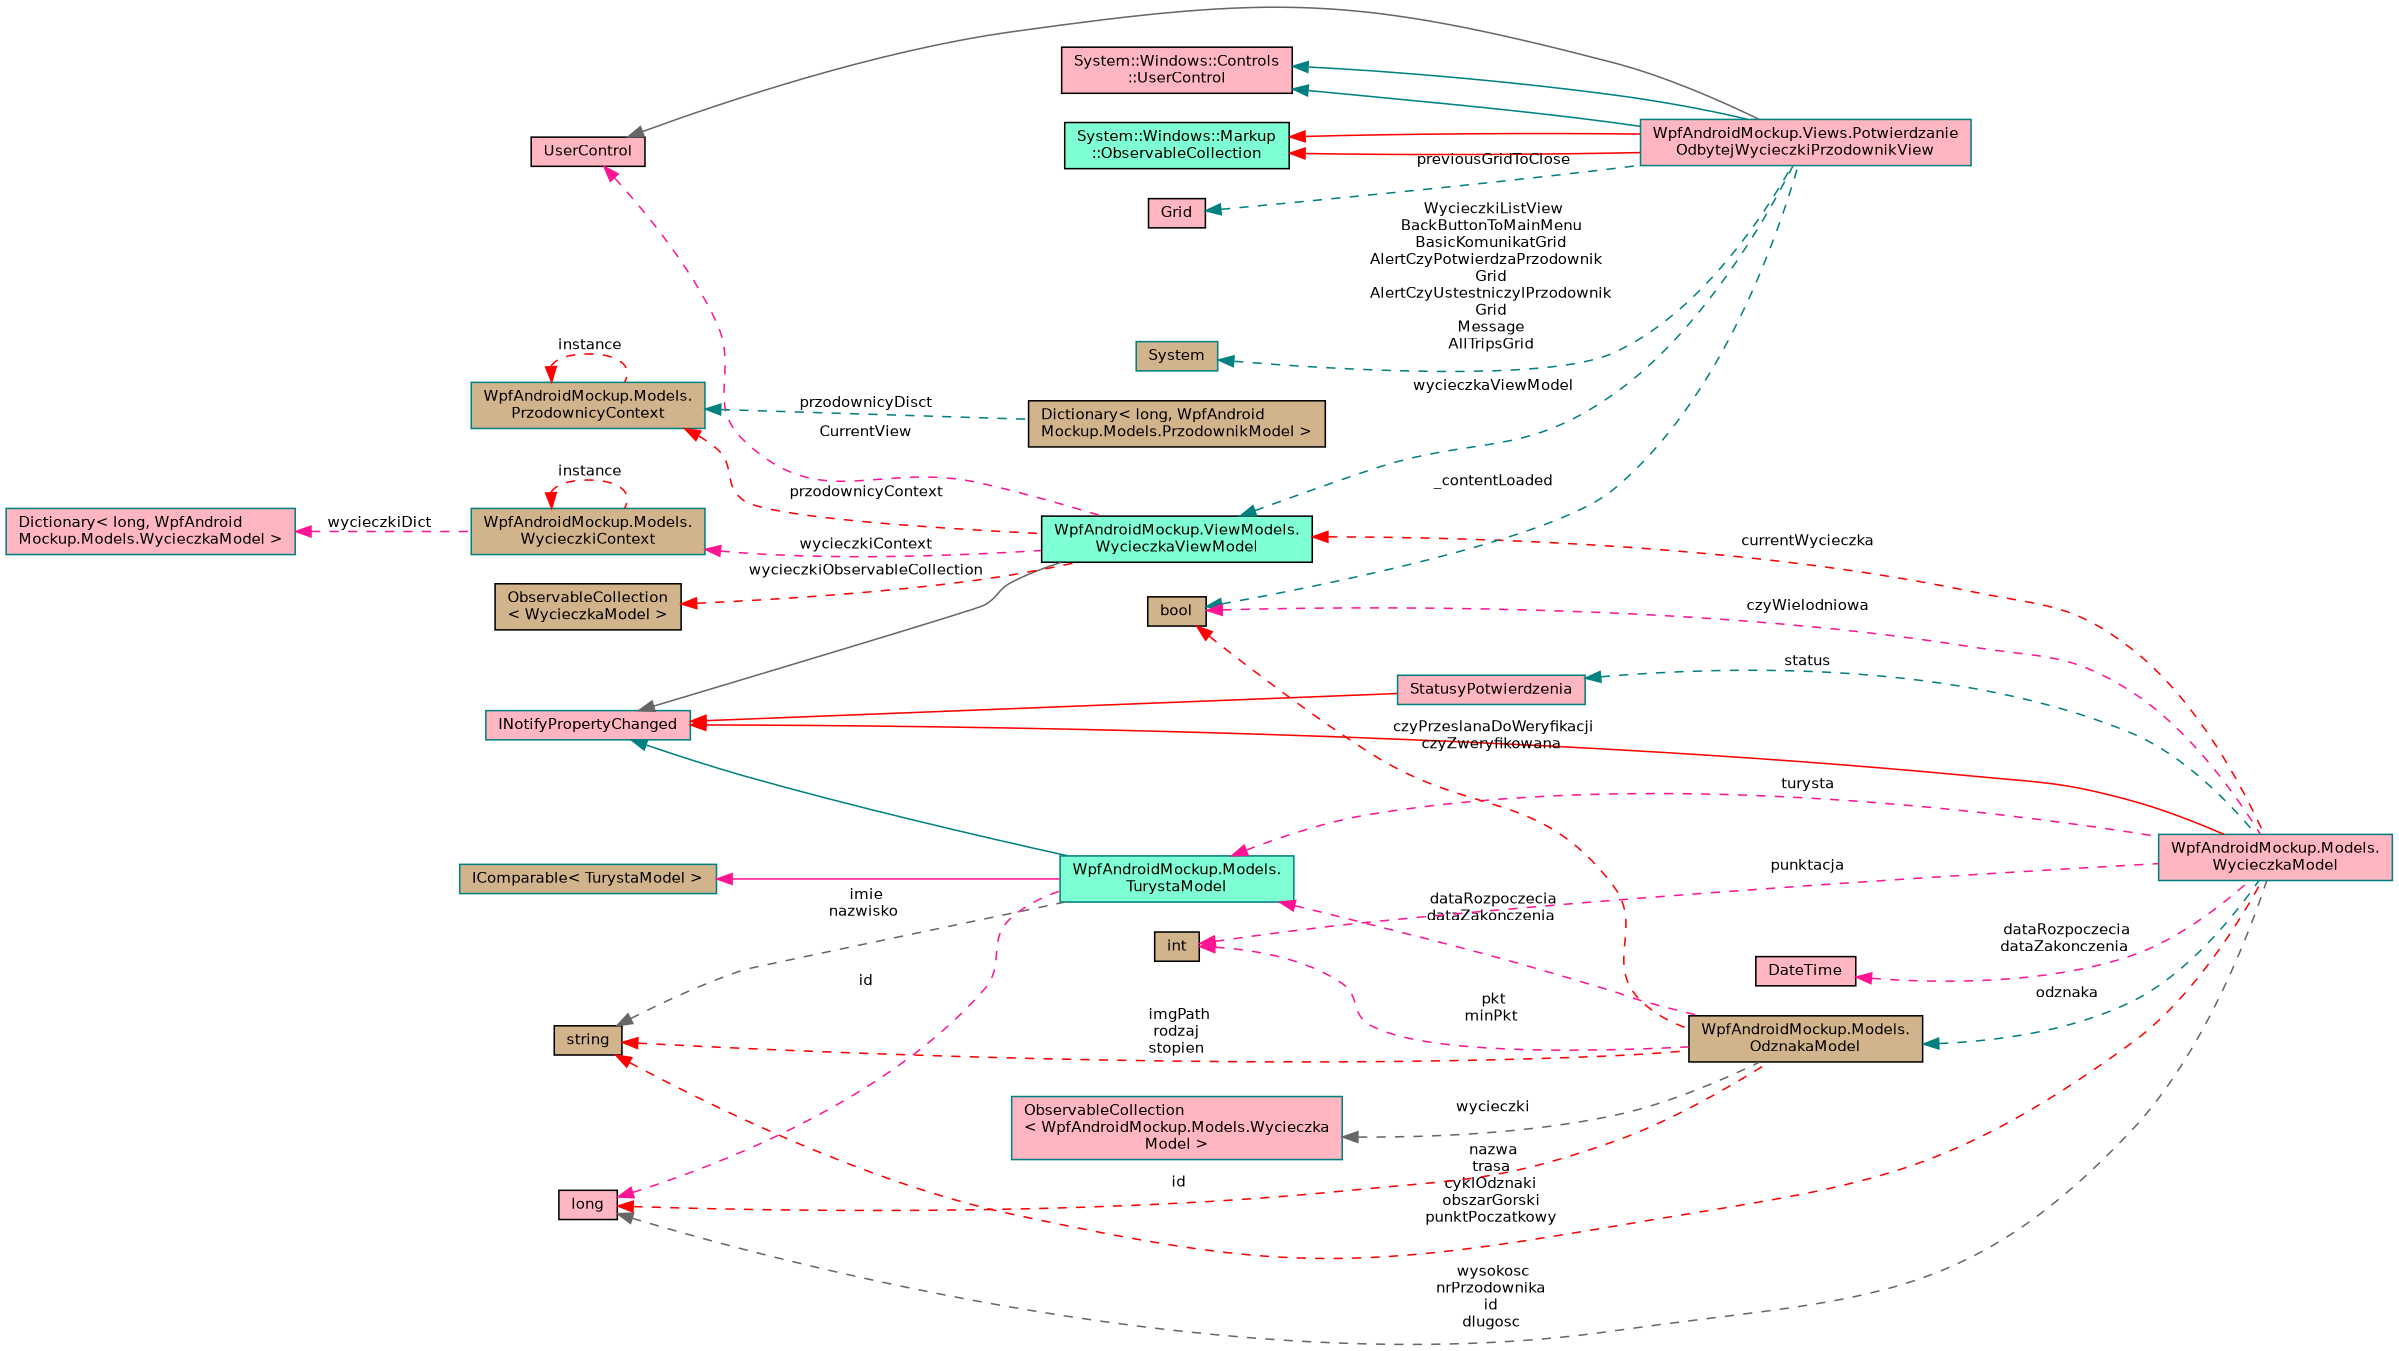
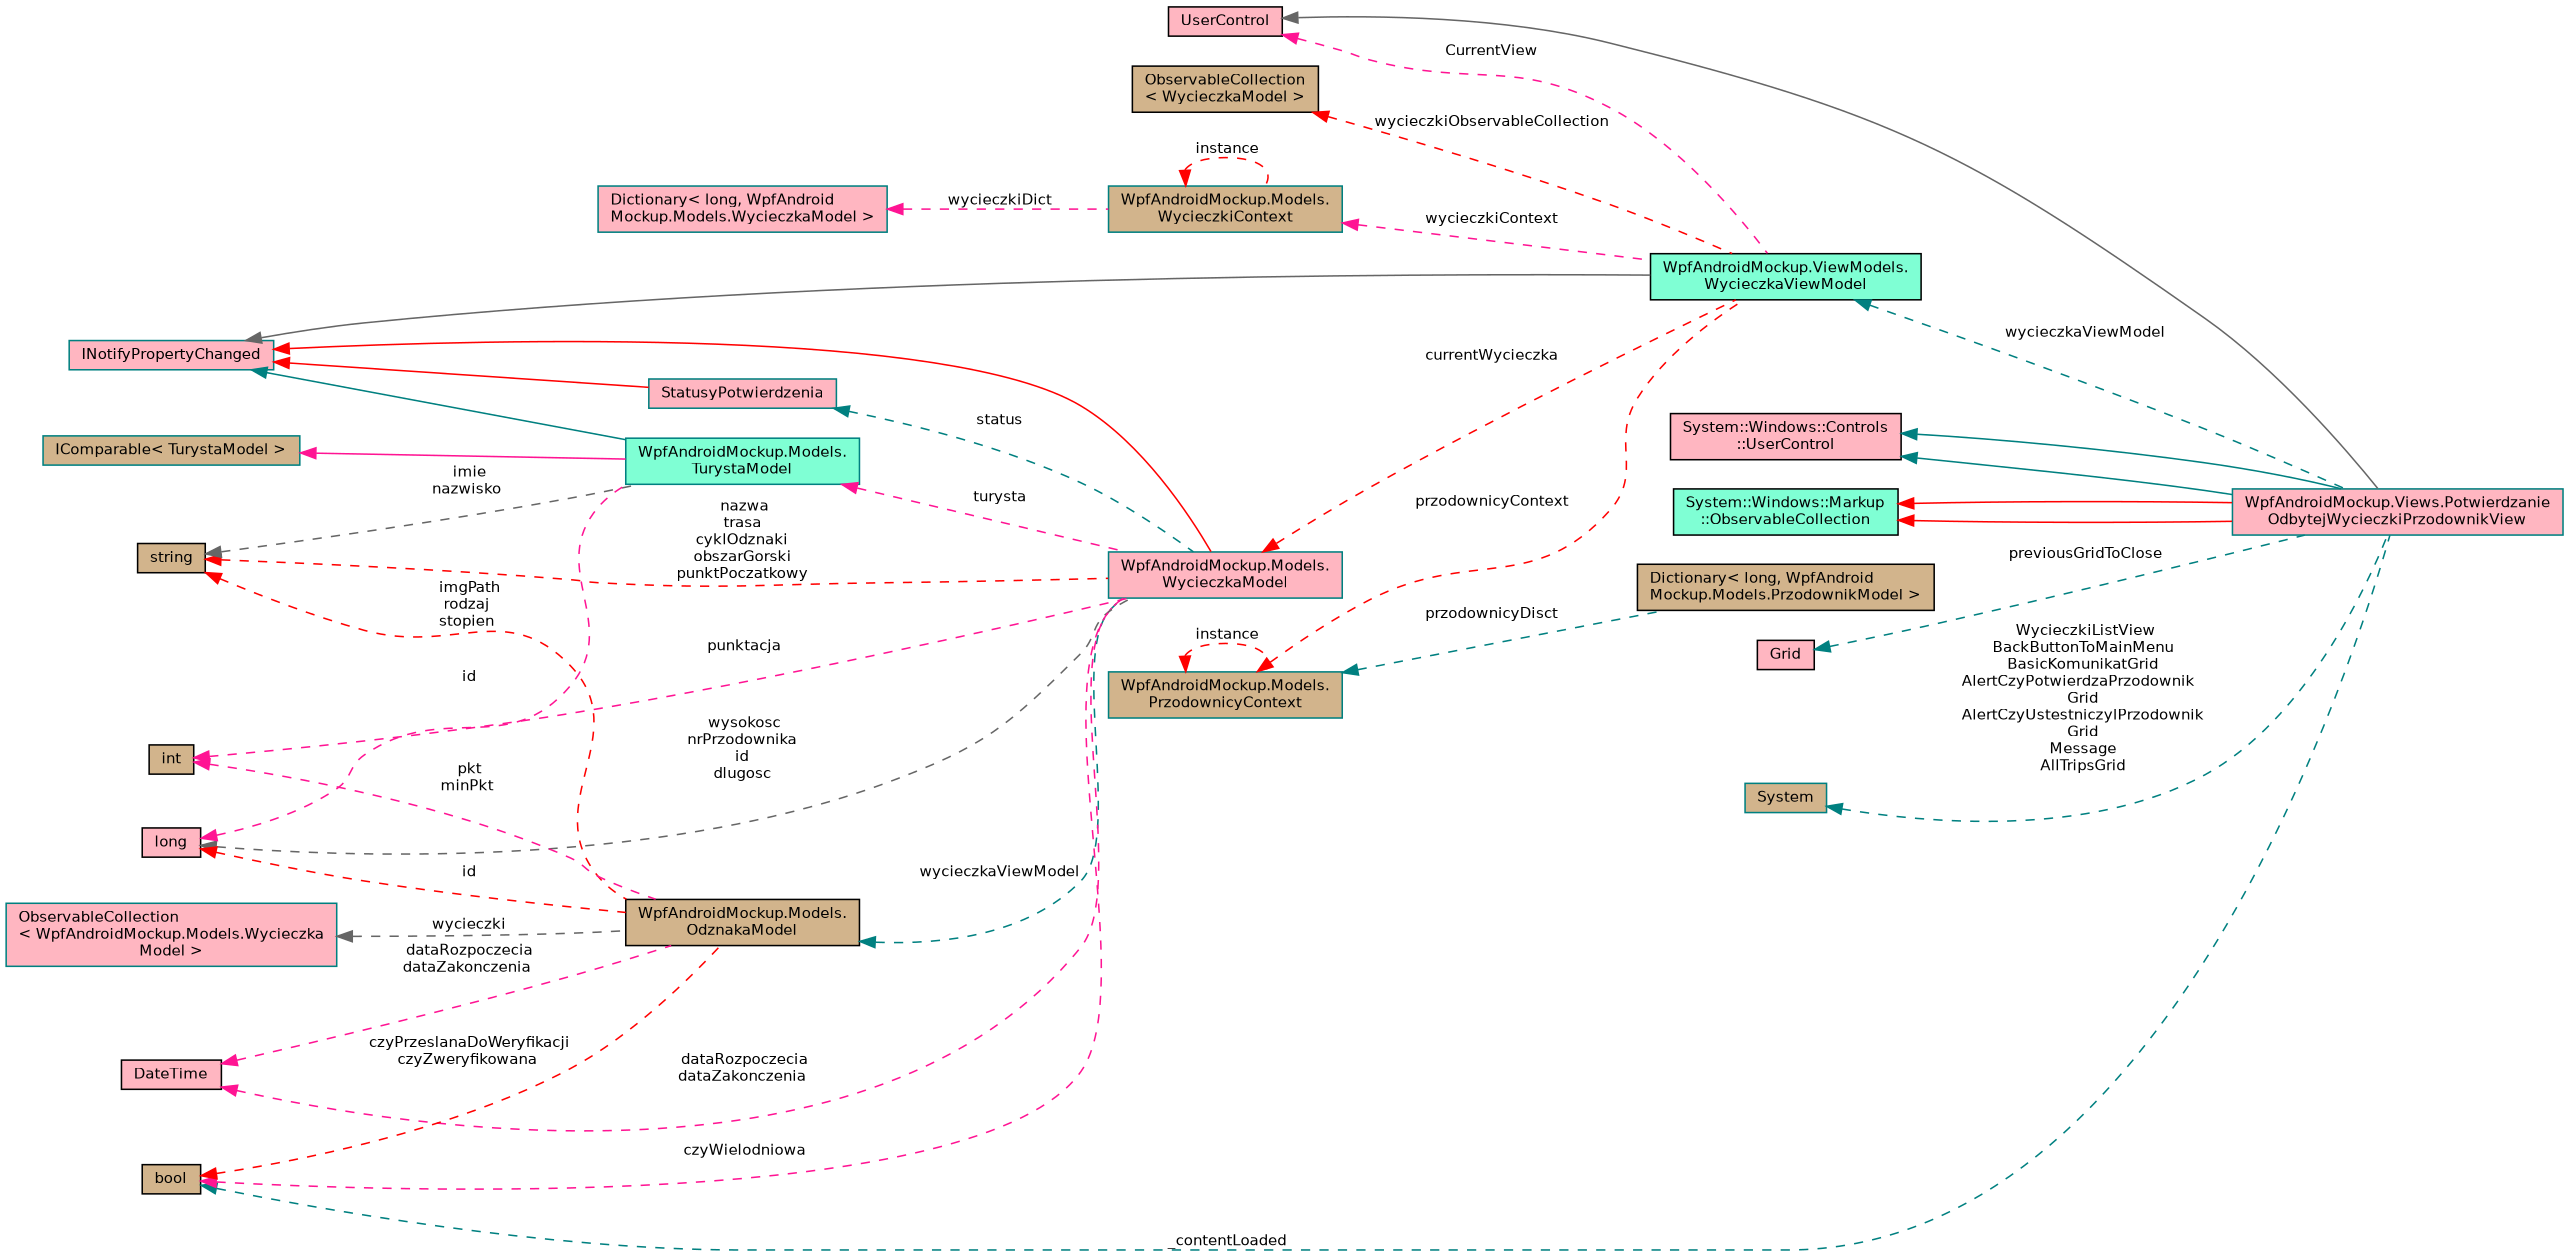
  digraph {
    rankdir=LR
    node [color=black fillcolor=lightpink fontname=Helvetica fontsize=10 shape=record style=filled]
    edge [color=red dir=back fontname=Helvetica fontsize=10 labelfontname=Helvetica labelfontsize=10 style=dashed]
    n1 [color=teal fontcolor=black height=0.2 label="WpfAndroidMockup.Views.Potwierdzanie\lOdbytejWycieczkiPrzodownikView" width=0.4]
    n2 [height=0.2 label=UserControl width=0.4]
    n3 [fillcolor=aquamarine height=0.2 label="WpfAndroidMockup.ViewModels.\lWycieczkaViewModel" width=0.4]
    n4 [height=0.2 label="System::Windows::Controls\l::UserControl" width=0.4]
    n5 [fillcolor=aquamarine height=0.2 label="System::Windows::Markup\l::ObservableCollection" width=0.4]
    n6 [color=teal height=0.2 label=INotifyPropertyChanged width=0.4]
    n7 [color=teal height=0.2 label="WpfAndroidMockup.Models.\lWycieczkaModel" width=0.4]
    n8 [color=teal fillcolor=aquamarine height=0.2 label="WpfAndroidMockup.Models.\lTurystaModel" width=0.4]
    n9 [color=teal height=0.2 label=StatusyPotwierdzenia width=0.4]
    n10 [fillcolor=tan height=0.2 label="WpfAndroidMockup.Models.\lOdznakaModel" width=0.4]
    n11 [fillcolor=tan height=0.2 label="ObservableCollection\l\< WycieczkaModel \>" width=0.4]
    n12 [color=teal fillcolor=tan height=0.2 label="WpfAndroidMockup.Models.\lPrzodownicyContext" width=0.4]
    n13 [fillcolor=tan height=0.2 label="Dictionary\< long, WpfAndroid\lMockup.Models.PrzodownikModel \>" width=0.4]
    n14 [fillcolor=tan height=0.2 label=string width=0.4]
    n15 [height=0.2 label=DateTime width=0.4]
    n16 [color=teal fillcolor=tan height=0.2 label="IComparable\< TurystaModel \>" width=0.4]
    n17 [height=0.2 label=long width=0.4]
    n18 [fillcolor=tan height=0.2 label=int width=0.4]
    n19 [fillcolor=tan height=0.2 label=bool width=0.4]
    n20 [color=teal height=0.2 label="ObservableCollection\l\< WpfAndroidMockup.Models.Wycieczka\lModel \>" width=0.4]
    n21 [color=teal fillcolor=tan height=0.2 label="WpfAndroidMockup.Models.\lWycieczkiContext" width=0.4]
    n22 [color=teal height=0.2 label="Dictionary\< long, WpfAndroid\lMockup.Models.WycieczkaModel \>" width=0.4]
    n23 [height=0.2 label=Grid width=0.4]
    n24 [color=teal fillcolor=tan height=0.2 label=System width=0.4]
    n2 -> n1 [color=gray40 style=solid]
    n2 -> n3 [color=deeppink label=" CurrentView"]
    n3 -> n1 [color=teal label=" wycieczkaViewModel"]
    n4 -> n1 [color=teal style=solid]
    n4 -> n1 [color=teal style=solid]
    n5 -> n1 [style=solid]
    n5 -> n1 [style=solid]
    n6 -> n3 [color=gray40 style=solid]
    n6 -> n7 [style=solid]
    n6 -> n8 [color=teal style=solid]
    n6 -> n9 [style=solid]
-   n3 -> n7 [label=" currentWycieczka"]
+   n7 -> n3 [label=" currentWycieczka"]
    n8 -> n7 [color=deeppink label=" turysta"]
    n9 -> n7 [color=teal label=" status"]
-   n10 -> n7 [color=teal label=" odznaka"]
+   n10 -> n7 [color=teal label=" wycieczkaViewModel"]
    n11 -> n3 [label=" wycieczkiObservableCollection"]
    n12 -> n3 [label=" przodownicyContext"]
    n12 -> n12 [label=" instance"]
    n12 -> n13 [color=teal label=" przodownicyDisct"]
    n14 -> n7 [label=" nazwa\ntrasa\ncyklOdznaki\nobszarGorski\npunktPoczatkowy"]
    n14 -> n8 [color=gray40 label=" imie\nnazwisko"]
    n14 -> n10 [label=" imgPath\nrodzaj\nstopien"]
    n15 -> n7 [color=deeppink label=" dataRozpoczecia\ndataZakonczenia"]
-   n8 -> n10 [color=deeppink label=" dataRozpoczecia\ndataZakonczenia"]
+   n15 -> n10 [color=deeppink label=" dataRozpoczecia\ndataZakonczenia"]
    n16 -> n8 [color=deeppink style=solid]
    n17 -> n7 [color=gray40 label=" wysokosc\nnrPrzodownika\nid\ndlugosc"]
    n17 -> n8 [color=deeppink label=" id"]
    n17 -> n10 [label=" id"]
    n18 -> n7 [color=deeppink label=" punktacja"]
    n18 -> n10 [color=deeppink label=" pkt\nminPkt"]
    n19 -> n1 [color=teal label=" _contentLoaded"]
    n19 -> n7 [color=deeppink label=" czyWielodniowa"]
    n19 -> n10 [label=" czyPrzeslanaDoWeryfikacji\nczyZweryfikowana"]
    n20 -> n10 [color=gray40 label=" wycieczki"]
    n21 -> n3 [color=deeppink label=" wycieczkiContext"]
    n21 -> n21 [label=" instance"]
    n22 -> n21 [color=deeppink label=" wycieczkiDict"]
    n23 -> n1 [color=teal label=" previousGridToClose"]
    n24 -> n1 [color=teal label=" WycieczkiListView\nBackButtonToMainMenu\nBasicKomunikatGrid\nAlertCzyPotwierdzaPrzodownik\lGrid\nAlertCzyUstestniczylPrzodownik\lGrid\nMessage\nAllTripsGrid"]
  }
